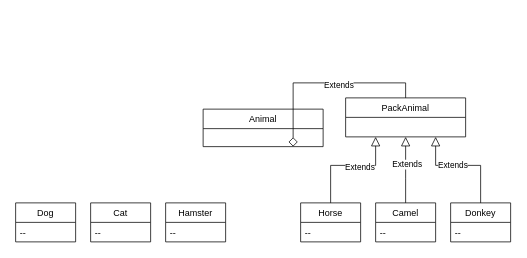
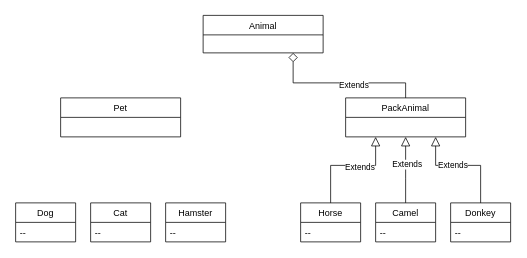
  <mxCell id="0" />
  <mxCell id="1" parent="0" />
- <mxCell id="2" value="Animal" style="swimlane;fontStyle=0;align=center;verticalAlign=top;childLayout=stackLayout;horizontal=1;startSize=26;horizontalStack=0;resizeParent=1;resizeLast=0;collapsible=1;marginBottom=0;rounded=0;shadow=0;strokeWidth=1;" parent="1" vertex="1"><mxGeometry x="270" y="145" width="160" height="50" as="geometry"><mxRectangle x="230" y="140" width="160" height="26" as="alternateBounds" /></mxGeometry></mxCell>
+ <mxCell id="2" value="Animal" style="swimlane;fontStyle=0;align=center;verticalAlign=top;childLayout=stackLayout;horizontal=1;startSize=26;horizontalStack=0;resizeParent=1;resizeLast=0;collapsible=1;marginBottom=0;rounded=0;shadow=0;strokeWidth=1;" parent="1" vertex="1"><mxGeometry x="270" width="160" height="50" as="geometry" y="20"><mxRectangle x="230" y="140" width="160" height="26" as="alternateBounds" /></mxGeometry></mxCell>
+ <mxCell id="3" value="Pet" style="swimlane;fontStyle=0;align=center;verticalAlign=top;childLayout=stackLayout;horizontal=1;startSize=26;horizontalStack=0;resizeParent=1;resizeLast=0;collapsible=1;marginBottom=0;rounded=0;shadow=0;strokeWidth=1;" parent="1" vertex="1"><mxGeometry x="80" y="130" width="160" height="52" as="geometry"><mxRectangle x="120" y="360" width="160" height="26" as="alternateBounds" /></mxGeometry></mxCell>
  <mxCell id="4" value="PackAnimal" style="swimlane;fontStyle=0;align=center;verticalAlign=top;childLayout=stackLayout;horizontal=1;startSize=26;horizontalStack=0;resizeParent=1;resizeLast=0;collapsible=1;marginBottom=0;rounded=0;shadow=0;strokeWidth=1;" vertex="1" parent="1"><mxGeometry x="460" y="130" width="160" height="52" as="geometry"><mxRectangle x="120" y="360" width="160" height="26" as="alternateBounds" /></mxGeometry></mxCell>
  <mxCell id="5" value="" style="endArrow=diamond;endSize=10;endFill=0;shadow=0;strokeWidth=1;rounded=0;edgeStyle=elbowEdgeStyle;elbow=vertical;entryX=0.75;entryY=1;entryDx=0;entryDy=0;" edge="1" parent="1" source="4" target="2"><mxGeometry width="160" relative="1" as="geometry"><mxPoint x="790" y="200" as="sourcePoint" /><mxPoint x="690" y="40" as="targetPoint" /><Array as="points"><mxPoint x="540" y="110" /></Array></mxGeometry></mxCell>
  <mxCell id="6" value="Extends" style="edgeLabel;html=1;align=center;verticalAlign=middle;resizable=0;points=[];" vertex="1" connectable="0" parent="5"><mxGeometry x="-0.139" y="2" relative="1" as="geometry"><mxPoint as="offset" /></mxGeometry></mxCell>
  <mxCell id="7" value="Dog" style="swimlane;fontStyle=0;align=center;verticalAlign=top;childLayout=stackLayout;horizontal=1;startSize=26;horizontalStack=0;resizeParent=1;resizeLast=0;collapsible=1;marginBottom=0;rounded=0;shadow=0;strokeWidth=1;" vertex="1" parent="1"><mxGeometry x="20" y="270" width="80" height="52" as="geometry"><mxRectangle x="120" y="360" width="160" height="26" as="alternateBounds" /></mxGeometry></mxCell>
  <mxCell id="8" value="--" style="text;align=left;verticalAlign=top;spacingLeft=4;spacingRight=4;overflow=hidden;rotatable=0;points=[[0,0.5],[1,0.5]];portConstraint=eastwest;" vertex="1" parent="7"><mxGeometry y="26" width="80" height="26" as="geometry" /></mxCell>
  <mxCell id="9" value="Cat" style="swimlane;fontStyle=0;align=center;verticalAlign=top;childLayout=stackLayout;horizontal=1;startSize=26;horizontalStack=0;resizeParent=1;resizeLast=0;collapsible=1;marginBottom=0;rounded=0;shadow=0;strokeWidth=1;" vertex="1" parent="1"><mxGeometry x="120" y="270" width="80" height="52" as="geometry"><mxRectangle x="120" y="360" width="160" height="26" as="alternateBounds" /></mxGeometry></mxCell>
  <mxCell id="10" value="--" style="text;align=left;verticalAlign=top;spacingLeft=4;spacingRight=4;overflow=hidden;rotatable=0;points=[[0,0.5],[1,0.5]];portConstraint=eastwest;" vertex="1" parent="9"><mxGeometry y="26" width="80" height="26" as="geometry" /></mxCell>
  <mxCell id="11" value="Hamster" style="swimlane;fontStyle=0;align=center;verticalAlign=top;childLayout=stackLayout;horizontal=1;startSize=26;horizontalStack=0;resizeParent=1;resizeLast=0;collapsible=1;marginBottom=0;rounded=0;shadow=0;strokeWidth=1;" vertex="1" parent="1"><mxGeometry x="220" y="270" width="80" height="52" as="geometry"><mxRectangle x="120" y="360" width="160" height="26" as="alternateBounds" /></mxGeometry></mxCell>
  <mxCell id="12" value="--" style="text;align=left;verticalAlign=top;spacingLeft=4;spacingRight=4;overflow=hidden;rotatable=0;points=[[0,0.5],[1,0.5]];portConstraint=eastwest;" vertex="1" parent="11"><mxGeometry y="26" width="80" height="26" as="geometry" /></mxCell>
  <mxCell id="13" value="Horse" style="swimlane;fontStyle=0;align=center;verticalAlign=top;childLayout=stackLayout;horizontal=1;startSize=26;horizontalStack=0;resizeParent=1;resizeLast=0;collapsible=1;marginBottom=0;rounded=0;shadow=0;strokeWidth=1;" vertex="1" parent="1"><mxGeometry x="400" y="270" width="80" height="52" as="geometry"><mxRectangle x="120" y="360" width="160" height="26" as="alternateBounds" /></mxGeometry></mxCell>
  <mxCell id="14" value="--" style="text;align=left;verticalAlign=top;spacingLeft=4;spacingRight=4;overflow=hidden;rotatable=0;points=[[0,0.5],[1,0.5]];portConstraint=eastwest;" vertex="1" parent="13"><mxGeometry y="26" width="80" height="26" as="geometry" /></mxCell>
  <mxCell id="15" value="Camel" style="swimlane;fontStyle=0;align=center;verticalAlign=top;childLayout=stackLayout;horizontal=1;startSize=26;horizontalStack=0;resizeParent=1;resizeLast=0;collapsible=1;marginBottom=0;rounded=0;shadow=0;strokeWidth=1;" vertex="1" parent="1"><mxGeometry x="500" y="270" width="80" height="52" as="geometry"><mxRectangle x="120" y="360" width="160" height="26" as="alternateBounds" /></mxGeometry></mxCell>
  <mxCell id="16" value="--" style="text;align=left;verticalAlign=top;spacingLeft=4;spacingRight=4;overflow=hidden;rotatable=0;points=[[0,0.5],[1,0.5]];portConstraint=eastwest;" vertex="1" parent="15"><mxGeometry y="26" width="80" height="26" as="geometry" /></mxCell>
  <mxCell id="17" value="Donkey" style="swimlane;fontStyle=0;align=center;verticalAlign=top;childLayout=stackLayout;horizontal=1;startSize=26;horizontalStack=0;resizeParent=1;resizeLast=0;collapsible=1;marginBottom=0;rounded=0;shadow=0;strokeWidth=1;" vertex="1" parent="1"><mxGeometry x="600" y="270" width="80" height="52" as="geometry"><mxRectangle x="120" y="360" width="160" height="26" as="alternateBounds" /></mxGeometry></mxCell>
  <mxCell id="18" value="--" style="text;align=left;verticalAlign=top;spacingLeft=4;spacingRight=4;overflow=hidden;rotatable=0;points=[[0,0.5],[1,0.5]];portConstraint=eastwest;" vertex="1" parent="17"><mxGeometry y="26" width="80" height="26" as="geometry" /></mxCell>
  <mxCell id="19" value="" style="endArrow=block;endSize=10;endFill=0;shadow=0;strokeWidth=1;rounded=0;edgeStyle=elbowEdgeStyle;elbow=vertical;exitX=0.5;exitY=0;exitDx=0;exitDy=0;entryX=0.25;entryY=1;entryDx=0;entryDy=0;" edge="1" parent="1" source="13"><mxGeometry width="160" relative="1" as="geometry"><mxPoint x="400" y="230" as="sourcePoint" /><mxPoint x="500" y="182" as="targetPoint" /><Array as="points"><mxPoint x="470" y="220" /></Array></mxGeometry></mxCell>
  <mxCell id="20" value="Extends" style="edgeLabel;html=1;align=center;verticalAlign=middle;resizable=0;points=[];" vertex="1" connectable="0" parent="19"><mxGeometry x="0.188" y="-1" relative="1" as="geometry"><mxPoint as="offset" /></mxGeometry></mxCell>
  <mxCell id="21" value="" style="endArrow=block;endSize=10;endFill=0;shadow=0;strokeWidth=1;rounded=0;edgeStyle=elbowEdgeStyle;elbow=vertical;exitX=0.5;exitY=0;exitDx=0;exitDy=0;entryX=0.5;entryY=1;entryDx=0;entryDy=0;" edge="1" parent="1" source="15"><mxGeometry width="160" relative="1" as="geometry"><mxPoint x="580" y="288" as="sourcePoint" /><mxPoint x="540" y="182" as="targetPoint" /><Array as="points"><mxPoint x="610" y="238" /></Array></mxGeometry></mxCell>
  <mxCell id="22" value="Extends" style="edgeLabel;html=1;align=center;verticalAlign=middle;resizable=0;points=[];" vertex="1" connectable="0" parent="21"><mxGeometry x="0.188" y="-1" relative="1" as="geometry"><mxPoint as="offset" /></mxGeometry></mxCell>
  <mxCell id="23" value="" style="endArrow=block;endSize=10;endFill=0;shadow=0;strokeWidth=1;rounded=0;edgeStyle=elbowEdgeStyle;elbow=vertical;exitX=0.5;exitY=0;exitDx=0;exitDy=0;entryX=0.75;entryY=1;entryDx=0;entryDy=0;" edge="1" parent="1" source="17"><mxGeometry width="160" relative="1" as="geometry"><mxPoint x="730" y="298" as="sourcePoint" /><mxPoint x="580" y="182" as="targetPoint" /><Array as="points"><mxPoint x="610" y="220" /></Array></mxGeometry></mxCell>
  <mxCell id="24" value="Extends" style="edgeLabel;html=1;align=center;verticalAlign=middle;resizable=0;points=[];" vertex="1" connectable="0" parent="23"><mxGeometry x="0.188" y="-1" relative="1" as="geometry"><mxPoint as="offset" /></mxGeometry></mxCell>
